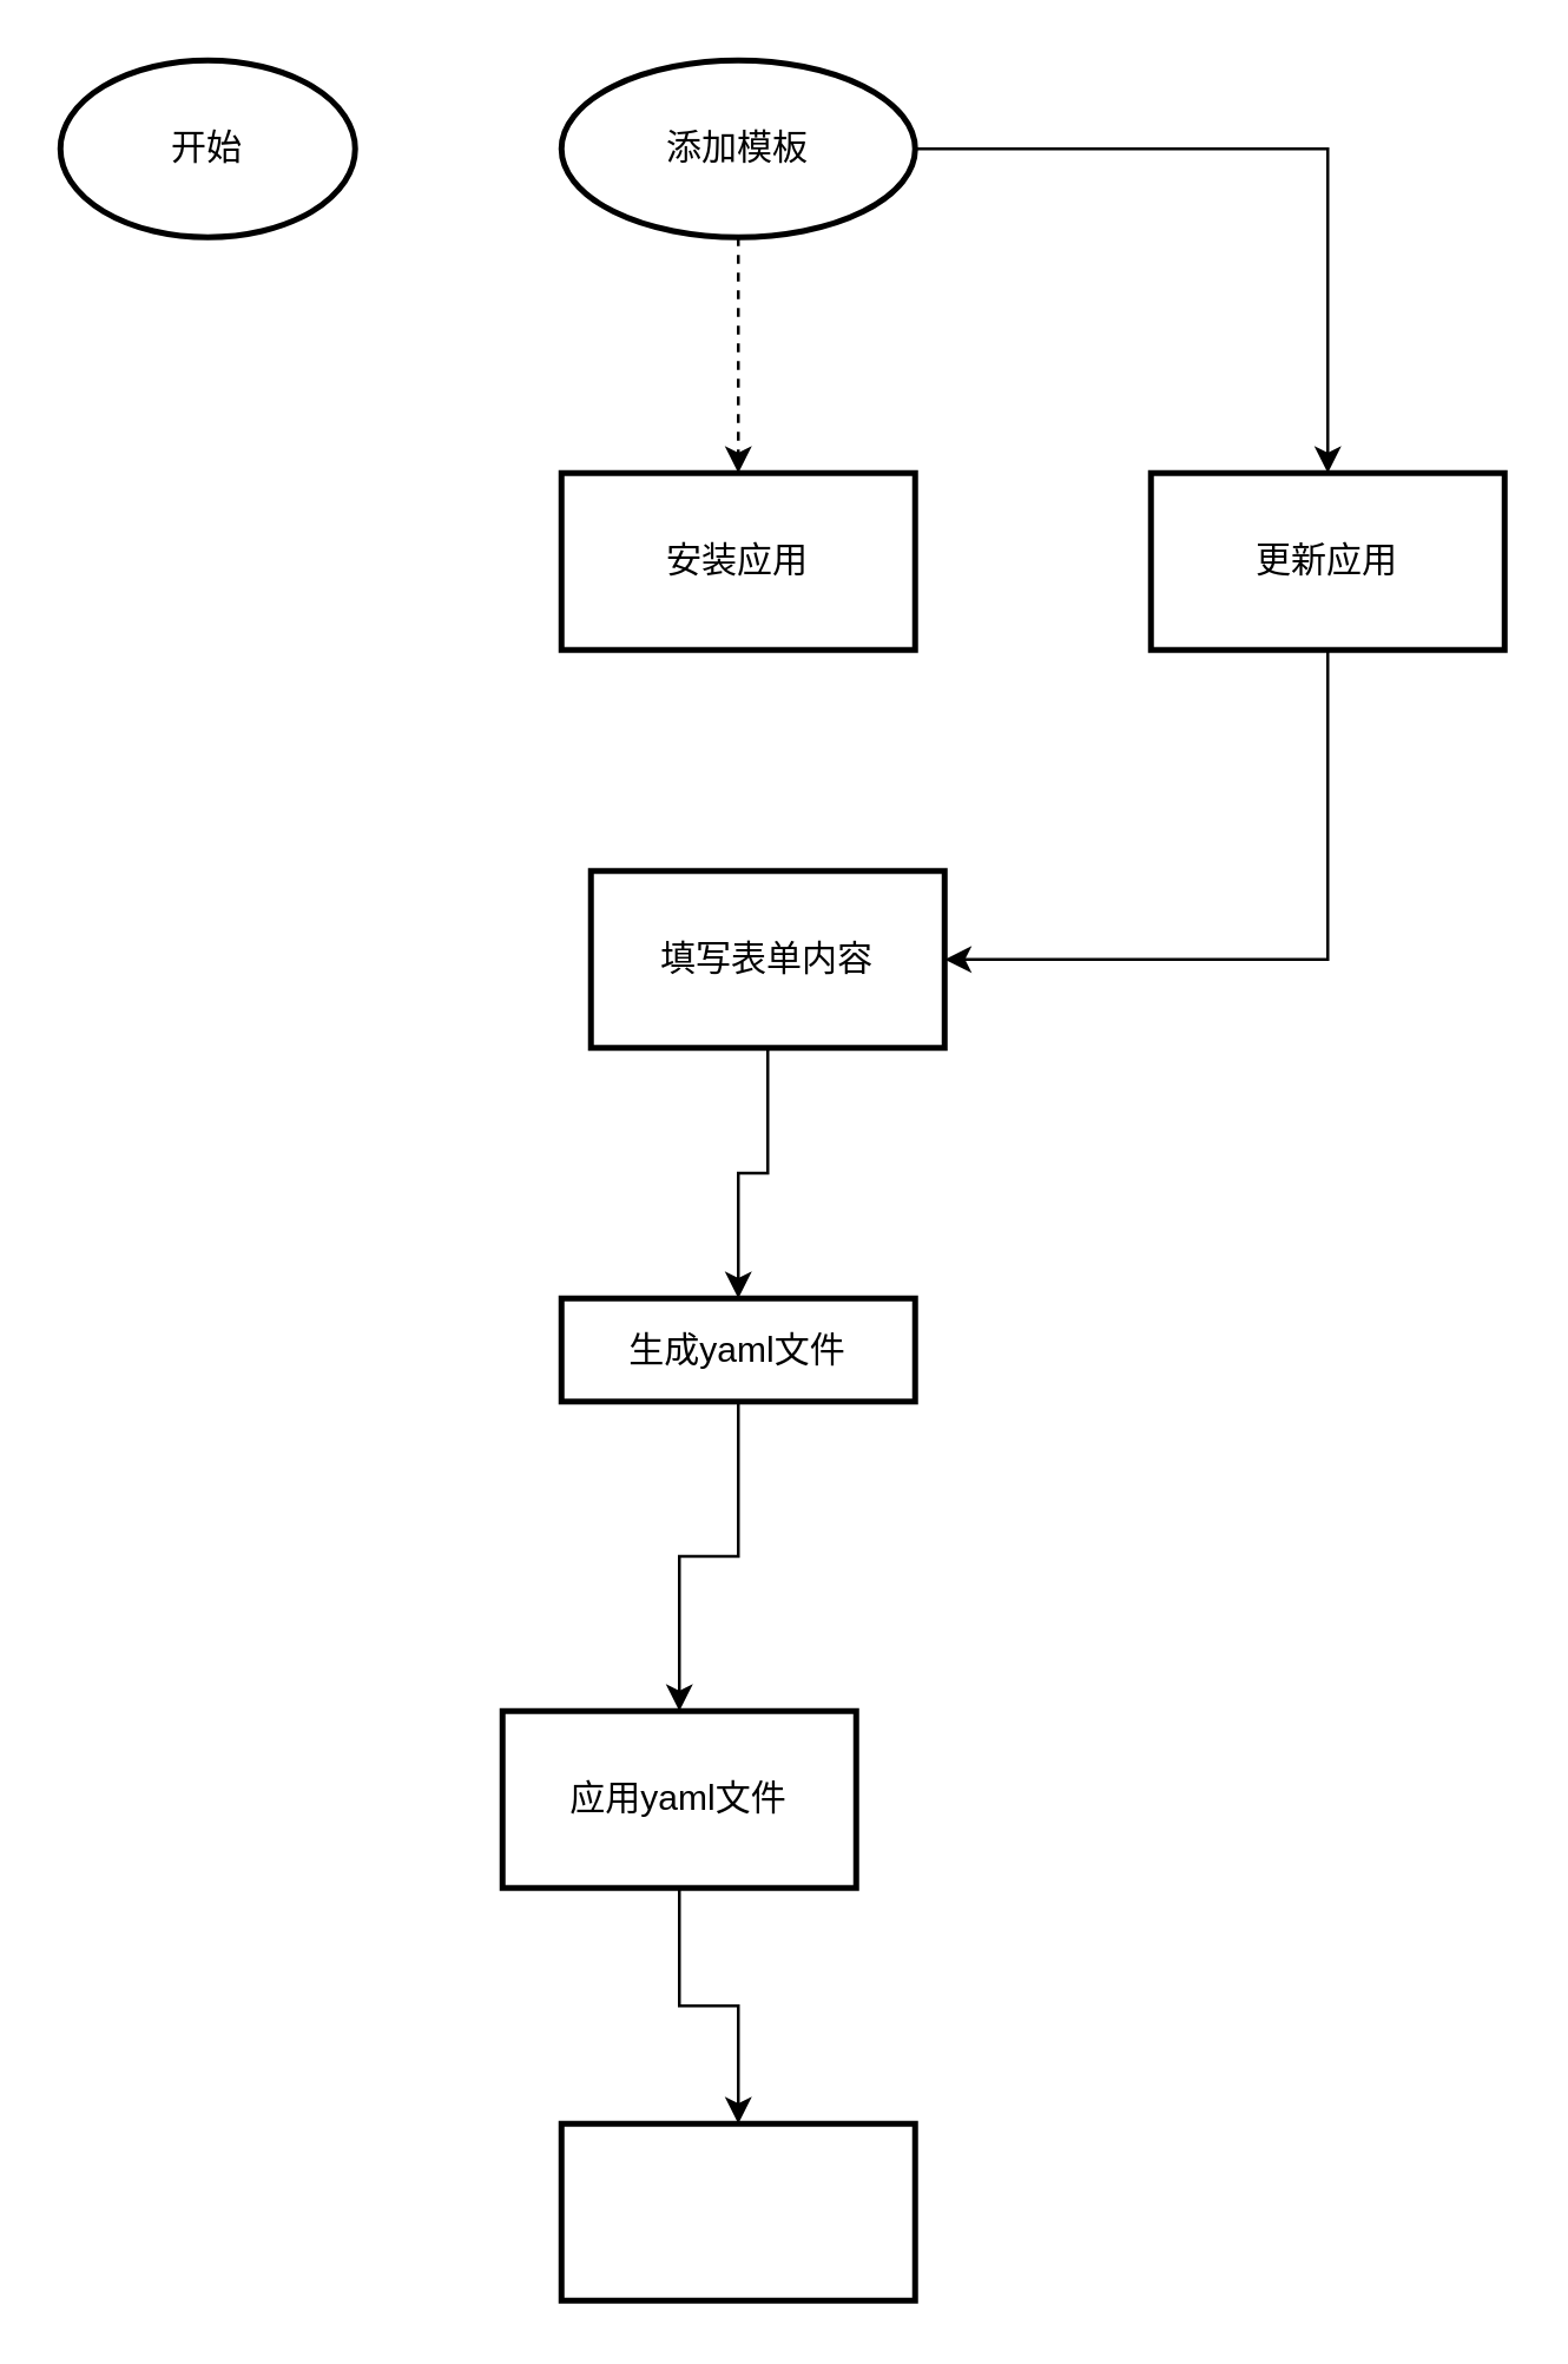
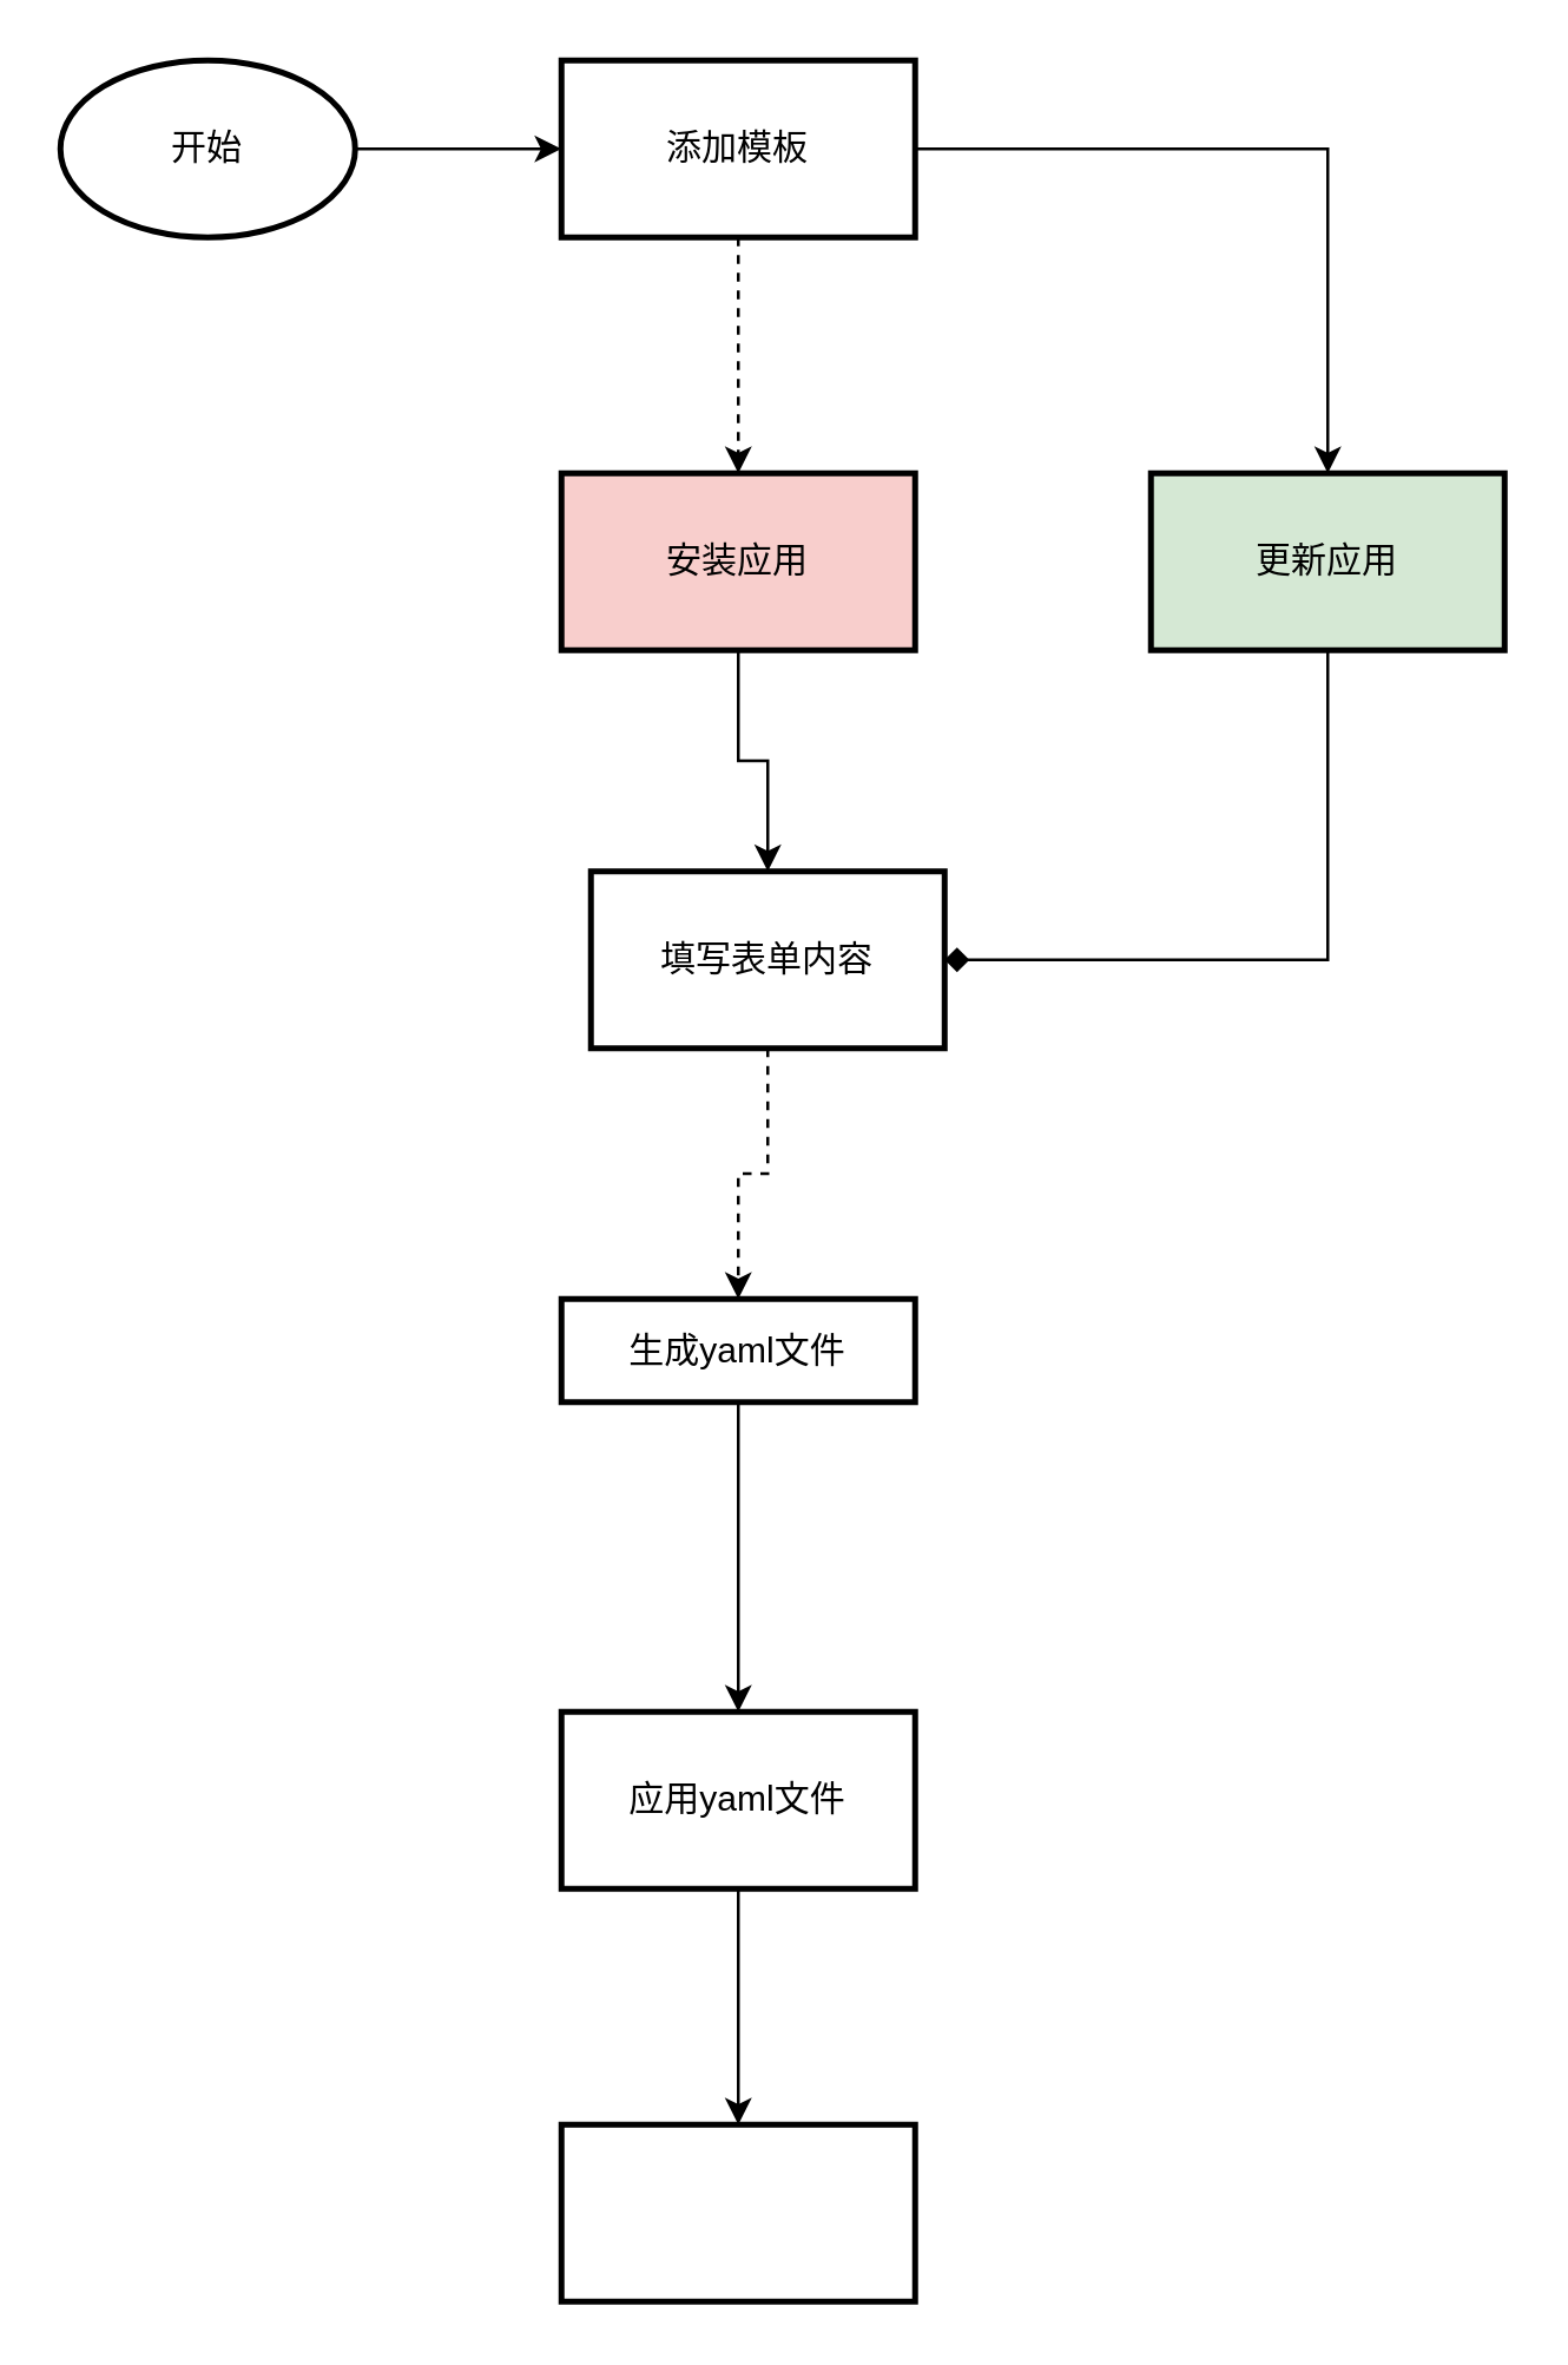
  <mxCell id="0" />
  <mxCell id="1" parent="0" />
+ <mxCell id="2" value="" style="edgeStyle=orthogonalEdgeStyle;rounded=0;orthogonalLoop=1;jettySize=auto;html=1;" edge="1" parent="1" source="3" target="5"><mxGeometry relative="1" as="geometry" /></mxCell>
  <mxCell id="3" value="开始" style="strokeWidth=2;html=1;shape=mxgraph.flowchart.start_1;whiteSpace=wrap;" vertex="1" parent="1"><mxGeometry x="20" y="20" width="100" height="60" as="geometry" /></mxCell>
  <mxCell id="4" value="" style="edgeStyle=orthogonalEdgeStyle;rounded=0;orthogonalLoop=1;jettySize=auto;html=1;dashed=1;" edge="1" parent="1" source="5" target="8"><mxGeometry relative="1" as="geometry" /></mxCell>
- <mxCell id="5" value="添加模板" style="ellipse;whiteSpace=wrap;html=1;strokeWidth=2;" vertex="1" parent="1"><mxGeometry x="190" y="20" width="120" height="60" as="geometry" /></mxCell>
+ <mxCell id="5" value="添加模板" style="whiteSpace=wrap;html=1;strokeWidth=2;" vertex="1" parent="1"><mxGeometry x="190" y="20" width="120" height="60" as="geometry" /></mxCell>
  <mxCell id="6" value="" style="edgeStyle=orthogonalEdgeStyle;rounded=0;orthogonalLoop=1;jettySize=auto;html=1;exitX=1;exitY=0.5;exitDx=0;exitDy=0;" edge="1" parent="1" source="5" target="10"><mxGeometry relative="1" as="geometry" /></mxCell>
- <mxCell id="8" value="安装应用" style="whiteSpace=wrap;html=1;strokeWidth=2;" vertex="1" parent="1"><mxGeometry x="190" y="160" width="120" height="60" as="geometry" /></mxCell>
- <mxCell id="9" style="edgeStyle=orthogonalEdgeStyle;rounded=0;orthogonalLoop=1;jettySize=auto;html=1;exitX=0.5;exitY=1;exitDx=0;exitDy=0;entryX=1;entryY=0.5;entryDx=0;entryDy=0;" edge="1" parent="1" source="10" target="12"><mxGeometry relative="1" as="geometry" /></mxCell>
- <mxCell id="10" value="更新应用" style="whiteSpace=wrap;html=1;strokeWidth=2;" vertex="1" parent="1"><mxGeometry x="390" y="160" width="120" height="60" as="geometry" /></mxCell>
- <mxCell id="11" value="" style="edgeStyle=orthogonalEdgeStyle;rounded=0;orthogonalLoop=1;jettySize=auto;html=1;" edge="1" parent="1" source="12" target="14"><mxGeometry relative="1" as="geometry" /></mxCell>
+ <mxCell id="7" value="" style="edgeStyle=orthogonalEdgeStyle;rounded=0;orthogonalLoop=1;jettySize=auto;html=1;" edge="1" parent="1" source="8" target="12"><mxGeometry relative="1" as="geometry" /></mxCell>
+ <mxCell id="8" value="安装应用" style="whiteSpace=wrap;html=1;strokeWidth=2;fillColor=#f8cecc;" vertex="1" parent="1"><mxGeometry x="190" y="160" width="120" height="60" as="geometry" /></mxCell>
+ <mxCell id="9" style="edgeStyle=orthogonalEdgeStyle;rounded=0;orthogonalLoop=1;jettySize=auto;html=1;exitX=0.5;exitY=1;exitDx=0;exitDy=0;entryX=1;entryY=0.5;entryDx=0;entryDy=0;endArrow=diamond;" edge="1" parent="1" source="10" target="12"><mxGeometry relative="1" as="geometry" /></mxCell>
+ <mxCell id="10" value="更新应用" style="whiteSpace=wrap;html=1;strokeWidth=2;fillColor=#d5e8d4;" vertex="1" parent="1"><mxGeometry x="390" y="160" width="120" height="60" as="geometry" /></mxCell>
+ <mxCell id="11" value="" style="edgeStyle=orthogonalEdgeStyle;rounded=0;orthogonalLoop=1;jettySize=auto;html=1;dashed=1;" edge="1" parent="1" source="12" target="14"><mxGeometry relative="1" as="geometry" /></mxCell>
  <mxCell id="12" value="填写表单内容" style="whiteSpace=wrap;html=1;strokeWidth=2;" vertex="1" parent="1"><mxGeometry x="200" y="295" width="120" height="60" as="geometry" /></mxCell>
  <mxCell id="13" value="" style="edgeStyle=orthogonalEdgeStyle;rounded=0;orthogonalLoop=1;jettySize=auto;html=1;" edge="1" parent="1" source="14" target="16"><mxGeometry relative="1" as="geometry" /></mxCell>
  <mxCell id="14" value="生成yaml文件" style="whiteSpace=wrap;html=1;strokeWidth=2;" vertex="1" parent="1"><mxGeometry x="190" y="440" width="120" height="35" as="geometry" /></mxCell>
  <mxCell id="15" value="" style="edgeStyle=orthogonalEdgeStyle;rounded=0;orthogonalLoop=1;jettySize=auto;html=1;" edge="1" parent="1" source="16" target="17"><mxGeometry relative="1" as="geometry" /></mxCell>
- <mxCell id="16" value="应用yaml文件" style="whiteSpace=wrap;html=1;strokeWidth=2;" vertex="1" parent="1"><mxGeometry x="170" y="580" width="120" height="60" as="geometry" /></mxCell>
+ <mxCell id="16" value="应用yaml文件" style="whiteSpace=wrap;html=1;strokeWidth=2;" vertex="1" parent="1"><mxGeometry x="190" y="580" width="120" height="60" as="geometry" /></mxCell>
  <mxCell id="17" value="" style="whiteSpace=wrap;html=1;strokeWidth=2;" vertex="1" parent="1"><mxGeometry x="190" y="720" width="120" height="60" as="geometry" /></mxCell>
